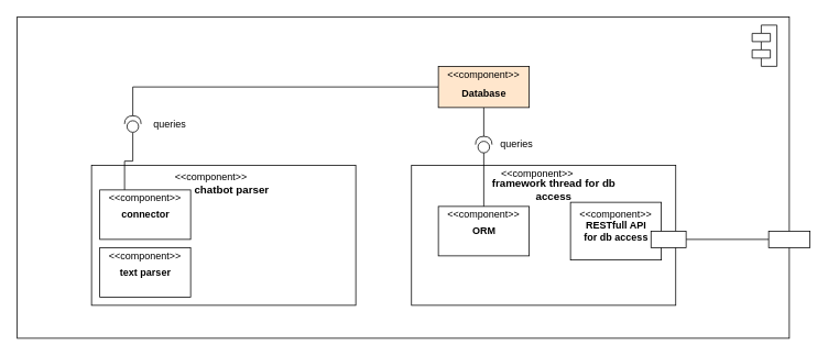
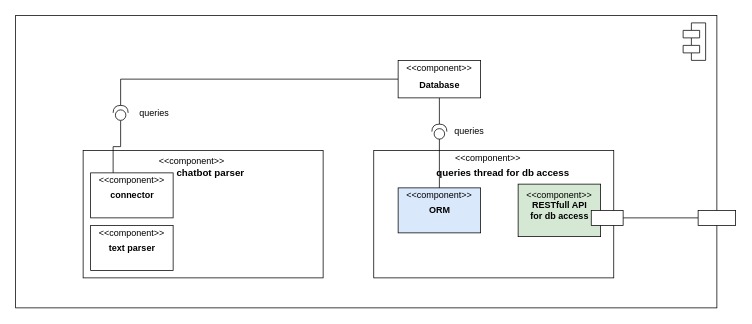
  <mxCell id="0" />
  <mxCell id="1" parent="0" />
  <mxCell id="2" value="" style="rounded=0;whiteSpace=wrap;html=1;" vertex="1" parent="1"><mxGeometry x="20" y="20" width="935" height="390" as="geometry" /></mxCell>
  <mxCell id="3" value="" style="shape=module;align=left;spacingLeft=20;align=center;verticalAlign=top;jettyWidth=22;jettyHeight=10;" vertex="1" parent="1"><mxGeometry x="910" y="30" width="30" height="50" as="geometry" /></mxCell>
  <mxCell id="4" style="edgeStyle=orthogonalEdgeStyle;rounded=0;orthogonalLoop=1;jettySize=auto;html=1;exitX=0.5;exitY=1;exitDx=0;exitDy=0;entryX=1;entryY=0.5;entryDx=0;entryDy=0;entryPerimeter=0;endArrow=none;endFill=0;" edge="1" parent="1" source="6" target="8"><mxGeometry relative="1" as="geometry" /></mxCell>
  <mxCell id="5" style="edgeStyle=orthogonalEdgeStyle;rounded=0;orthogonalLoop=1;jettySize=auto;html=1;exitX=0;exitY=0.5;exitDx=0;exitDy=0;entryX=1;entryY=0.5;entryDx=0;entryDy=0;entryPerimeter=0;endArrow=none;endFill=0;" edge="1" parent="1" source="6" target="26"><mxGeometry relative="1" as="geometry" /></mxCell>
- <mxCell id="6" value="&lt;br&gt;&lt;b&gt;Database&lt;/b&gt;" style="html=1;movable=1;resizable=1;rotatable=1;deletable=1;editable=1;connectable=1;fillColor=#ffe6cc;" vertex="1" parent="1"><mxGeometry x="530" y="80" width="110" height="50" as="geometry" /></mxCell>
+ <mxCell id="6" value="&lt;br&gt;&lt;b&gt;Database&lt;/b&gt;" style="html=1;movable=1;resizable=1;rotatable=1;deletable=1;editable=1;connectable=1;" vertex="1" parent="1"><mxGeometry x="530" y="80" width="110" height="50" as="geometry" /></mxCell>
  <mxCell id="7" value="&amp;lt;&amp;lt;component&amp;gt;&amp;gt;" style="text;html=1;strokeColor=none;fillColor=none;align=center;verticalAlign=middle;whiteSpace=wrap;rounded=0;movable=1;resizable=1;rotatable=1;deletable=1;editable=1;connectable=1;" vertex="1" parent="1"><mxGeometry x="530" y="80" width="110" height="20" as="geometry" /></mxCell>
  <mxCell id="8" value="" style="shape=providedRequiredInterface;html=1;verticalLabelPosition=bottom;rotation=-90;" vertex="1" parent="1"><mxGeometry x="575" y="165" width="20" height="20" as="geometry" /></mxCell>
  <mxCell id="9" value="queries" style="text;html=1;strokeColor=none;fillColor=none;align=center;verticalAlign=middle;whiteSpace=wrap;rounded=0;movable=1;resizable=1;rotatable=1;deletable=1;editable=1;connectable=1;" vertex="1" parent="1"><mxGeometry x="590" y="165" width="70" height="20" as="geometry" /></mxCell>
  <mxCell id="10" value="" style="rounded=0;whiteSpace=wrap;html=1;" vertex="1" parent="1"><mxGeometry x="497.5" y="200" width="320" height="170" as="geometry" /></mxCell>
- <mxCell id="11" value="&lt;b&gt;ORM&lt;/b&gt;" style="html=1;movable=1;resizable=1;rotatable=1;deletable=1;editable=1;connectable=1;" vertex="1" parent="1"><mxGeometry x="530" y="250" width="110" height="60" as="geometry" /></mxCell>
+ <mxCell id="11" value="&lt;b&gt;ORM&lt;/b&gt;" style="html=1;movable=1;resizable=1;rotatable=1;deletable=1;editable=1;connectable=1;fillColor=#dae8fc;" vertex="1" parent="1"><mxGeometry x="530" y="250" width="110" height="60" as="geometry" /></mxCell>
  <mxCell id="12" value="&amp;lt;&amp;lt;component&amp;gt;&amp;gt;" style="text;html=1;strokeColor=none;fillColor=none;align=center;verticalAlign=middle;whiteSpace=wrap;rounded=0;movable=1;resizable=1;rotatable=1;deletable=1;editable=1;connectable=1;" vertex="1" parent="1"><mxGeometry x="530" y="250" width="110" height="20" as="geometry" /></mxCell>
- <mxCell id="13" value="&lt;b&gt;RESTfull API &lt;br&gt;for db access&lt;/b&gt;" style="html=1;movable=1;resizable=1;rotatable=1;deletable=1;editable=1;connectable=1;" vertex="1" parent="1"><mxGeometry x="690" y="245" width="110" height="70" as="geometry" /></mxCell>
+ <mxCell id="13" value="&lt;b&gt;RESTfull API &lt;br&gt;for db access&lt;/b&gt;" style="html=1;movable=1;resizable=1;rotatable=1;deletable=1;editable=1;connectable=1;fillColor=#d5e8d4;" vertex="1" parent="1"><mxGeometry x="690" y="245" width="110" height="70" as="geometry" /></mxCell>
  <mxCell id="14" style="edgeStyle=orthogonalEdgeStyle;rounded=0;orthogonalLoop=1;jettySize=auto;html=1;exitX=0;exitY=0.5;exitDx=0;exitDy=0;exitPerimeter=0;entryX=0.5;entryY=0;entryDx=0;entryDy=0;endArrow=none;endFill=0;" edge="1" parent="1" source="8" target="12"><mxGeometry relative="1" as="geometry" /></mxCell>
  <mxCell id="15" value="&amp;lt;&amp;lt;component&amp;gt;&amp;gt;" style="text;html=1;strokeColor=none;fillColor=none;align=center;verticalAlign=middle;whiteSpace=wrap;rounded=0;movable=1;resizable=1;rotatable=1;deletable=1;editable=1;connectable=1;" vertex="1" parent="1"><mxGeometry x="595" y="200" width="110" height="20" as="geometry" /></mxCell>
- <mxCell id="16" value="&lt;span style=&quot;font-size: 13px&quot;&gt;framework thread for db access&lt;/span&gt;" style="text;html=1;strokeColor=none;fillColor=none;align=center;verticalAlign=middle;whiteSpace=wrap;rounded=0;fontStyle=1" vertex="1" parent="1"><mxGeometry x="580" y="215" width="180" height="30" as="geometry" /></mxCell>
+ <mxCell id="16" value="&lt;span style=&quot;font-size: 13px&quot;&gt;queries thread for db access&lt;/span&gt;" style="text;html=1;strokeColor=none;fillColor=none;align=center;verticalAlign=middle;whiteSpace=wrap;rounded=0;fontStyle=1" vertex="1" parent="1"><mxGeometry x="580" y="215" width="180" height="30" as="geometry" /></mxCell>
  <mxCell id="17" value="&amp;lt;&amp;lt;component&amp;gt;&amp;gt;" style="text;html=1;strokeColor=none;fillColor=none;align=center;verticalAlign=middle;whiteSpace=wrap;rounded=0;movable=1;resizable=1;rotatable=1;deletable=1;editable=1;connectable=1;" vertex="1" parent="1"><mxGeometry x="690" y="250" width="110" height="20" as="geometry" /></mxCell>
  <mxCell id="18" style="edgeStyle=orthogonalEdgeStyle;rounded=0;orthogonalLoop=1;jettySize=auto;html=1;exitX=1;exitY=0.5;exitDx=0;exitDy=0;entryX=0;entryY=0.5;entryDx=0;entryDy=0;endArrow=none;endFill=0;" edge="1" parent="1" source="19" target="20"><mxGeometry relative="1" as="geometry" /></mxCell>
  <mxCell id="19" value="" style="rounded=0;whiteSpace=wrap;html=1;" vertex="1" parent="1"><mxGeometry x="787.5" y="280" width="42.5" height="20" as="geometry" /></mxCell>
  <mxCell id="20" value="" style="rounded=0;whiteSpace=wrap;html=1;" vertex="1" parent="1"><mxGeometry x="930" y="280" width="50" height="20" as="geometry" /></mxCell>
  <mxCell id="21" value="" style="rounded=0;whiteSpace=wrap;html=1;" vertex="1" parent="1"><mxGeometry x="110" y="200" width="320" height="170" as="geometry" /></mxCell>
  <mxCell id="22" value="&amp;lt;&amp;lt;component&amp;gt;&amp;gt;" style="text;html=1;strokeColor=none;fillColor=none;align=center;verticalAlign=middle;whiteSpace=wrap;rounded=0;movable=1;resizable=1;rotatable=1;deletable=1;editable=1;connectable=1;" vertex="1" parent="1"><mxGeometry x="200" y="205" width="110" height="20" as="geometry" /></mxCell>
  <mxCell id="23" value="&lt;b&gt;text parser&lt;/b&gt;" style="html=1;movable=1;resizable=1;rotatable=1;deletable=1;editable=1;connectable=1;" vertex="1" parent="1"><mxGeometry x="120" y="300" width="110" height="60" as="geometry" /></mxCell>
  <mxCell id="24" value="&amp;lt;&amp;lt;component&amp;gt;&amp;gt;" style="text;html=1;strokeColor=none;fillColor=none;align=center;verticalAlign=middle;whiteSpace=wrap;rounded=0;movable=1;resizable=1;rotatable=1;deletable=1;editable=1;connectable=1;" vertex="1" parent="1"><mxGeometry x="125" y="300" width="100" height="20" as="geometry" /></mxCell>
  <mxCell id="25" style="edgeStyle=orthogonalEdgeStyle;rounded=0;orthogonalLoop=1;jettySize=auto;html=1;exitX=0;exitY=0.5;exitDx=0;exitDy=0;exitPerimeter=0;entryX=0.25;entryY=0;entryDx=0;entryDy=0;endArrow=none;endFill=0;" edge="1" parent="1" source="26" target="30"><mxGeometry relative="1" as="geometry" /></mxCell>
  <mxCell id="26" value="" style="shape=providedRequiredInterface;html=1;verticalLabelPosition=bottom;rotation=-90;" vertex="1" parent="1"><mxGeometry x="150" y="140" width="20" height="20" as="geometry" /></mxCell>
  <mxCell id="27" value="queries" style="text;html=1;strokeColor=none;fillColor=none;align=center;verticalAlign=middle;whiteSpace=wrap;rounded=0;movable=1;resizable=1;rotatable=1;deletable=1;editable=1;connectable=1;" vertex="1" parent="1"><mxGeometry y="140" width="70" height="20" as="geometry" x="170" /></mxCell>
  <mxCell id="28" value="&lt;b&gt;connector&lt;/b&gt;" style="html=1;movable=1;resizable=1;rotatable=1;deletable=1;editable=1;connectable=1;" vertex="1" parent="1"><mxGeometry x="120" y="230" width="110" height="60" as="geometry" /></mxCell>
  <mxCell id="29" value="&lt;span style=&quot;font-size: 13px&quot;&gt;chatbot parser&lt;/span&gt;" style="text;html=1;strokeColor=none;fillColor=none;align=center;verticalAlign=middle;whiteSpace=wrap;rounded=0;fontStyle=1" vertex="1" parent="1"><mxGeometry x="190" y="215" width="180" height="30" as="geometry" /></mxCell>
  <mxCell id="30" value="&amp;lt;&amp;lt;component&amp;gt;&amp;gt;" style="text;html=1;strokeColor=none;fillColor=none;align=center;verticalAlign=middle;whiteSpace=wrap;rounded=0;movable=1;resizable=1;rotatable=1;deletable=1;editable=1;connectable=1;" vertex="1" parent="1"><mxGeometry x="125" y="230" width="100" height="20" as="geometry" /></mxCell>
